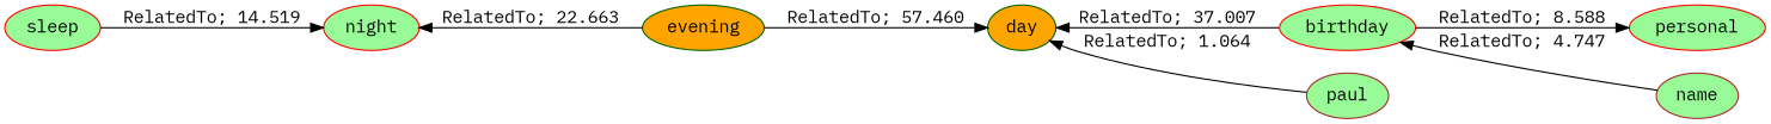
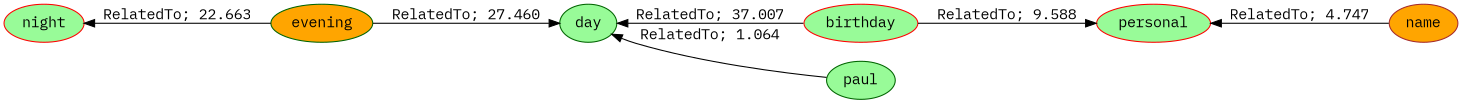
  digraph {
    fontname="IBM Plex Mono"
    rankdir=LR
    node [color=red fillcolor=palegreen fontname="IBM Plex Mono" style=filled]
    edge [dir=back fontname="IBM Plex Mono"]
-   n1 [label=sleep]
    n2 [label=night]
    n3 [color=darkgreen fillcolor=orange label=evening]
-   n4 [color=darkgreen fillcolor=orange label=day]
+   n4 [color=darkgreen label=day]
    n5 [label=birthday]
-   n6 [color=brown label=paul]
+   n6 [color=darkgreen label=paul]
    n7 [label=personal]
-   n8 [color=brown label=name]
-   n1 -> n2 [dir=forward label="RelatedTo; 14.519" weight=14.519]
+   n8 [color=brown fillcolor=orange label=name]
    n2 -> n3 [label="RelatedTo; 22.663" weight=22.663]
-   n3 -> n4 [dir=forward label="RelatedTo; 57.460" weight=27.460]
+   n3 -> n4 [dir=forward label="RelatedTo; 27.460" weight=27.460]
    n4 -> n5 [label="RelatedTo; 37.007" weight=37.005]
    n4 -> n6 [label="RelatedTo; 1.064" weight=1.064]
-   n5 -> n7 [dir=forward label="RelatedTo; 8.588" weight=8.588]
-   n5 -> n8 [label="RelatedTo; 4.747" weight=4.747]
+   n5 -> n7 [dir=forward label="RelatedTo; 9.588" weight=8.588]
+   n7 -> n8 [label="RelatedTo; 4.747" weight=4.747]
  }
